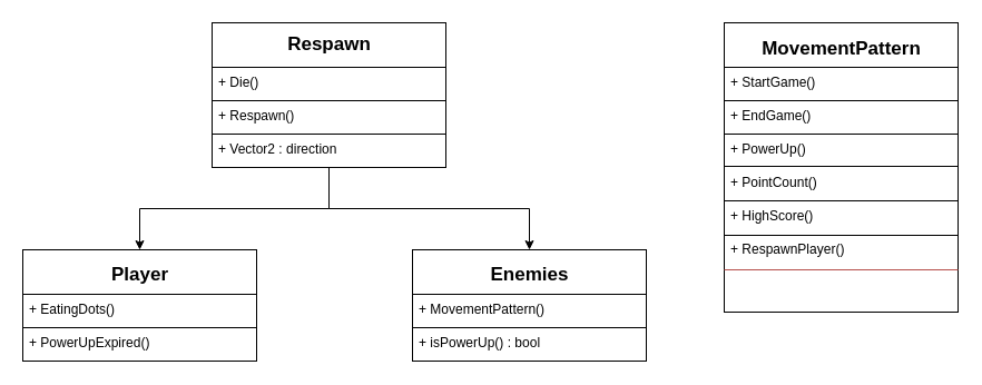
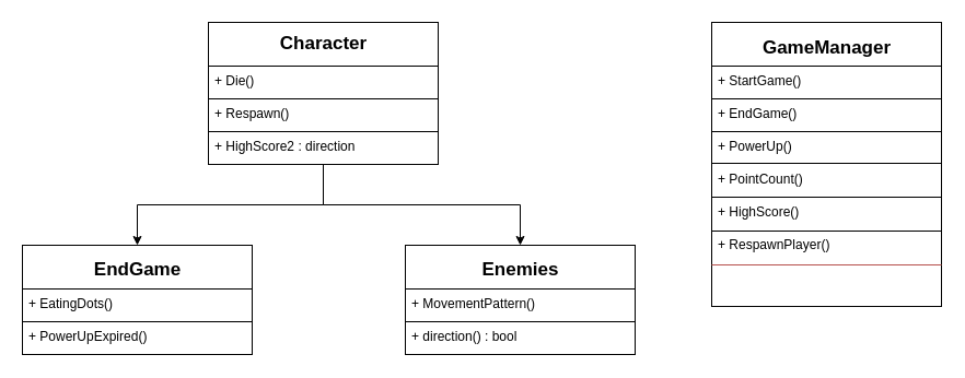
  <mxCell id="0" />
  <mxCell id="1" parent="0" />
  <mxCell id="2" style="edgeStyle=orthogonalEdgeStyle;rounded=0;orthogonalLoop=1;jettySize=auto;html=1;exitX=0.5;exitY=1;exitDx=0;exitDy=0;entryX=0.5;entryY=0;entryDx=0;entryDy=0;" edge="1" parent="1" source="4" target="31"><mxGeometry relative="1" as="geometry" /></mxCell>
  <mxCell id="3" style="edgeStyle=orthogonalEdgeStyle;rounded=0;orthogonalLoop=1;jettySize=auto;html=1;exitX=0.5;exitY=1;exitDx=0;exitDy=0;entryX=0.5;entryY=0;entryDx=0;entryDy=0;" edge="1" parent="1" source="4" target="25"><mxGeometry relative="1" as="geometry" /></mxCell>
  <mxCell id="4" value="&lt;h2 style=&quot;margin: 4px 0px 0px;&quot;&gt;&lt;br&gt;&lt;/h2&gt;" style="verticalAlign=top;align=center;overflow=fill;fontSize=12;fontFamily=Helvetica;html=1;whiteSpace=wrap;gradientColor=none;horizontal=1;fontStyle=0" vertex="1" parent="1"><mxGeometry x="190" width="210" height="130" as="geometry" y="20" /></mxCell>
  <mxCell id="5" value="" style="line;strokeWidth=1;fillColor=none;align=left;verticalAlign=middle;spacingTop=-1;spacingLeft=3;spacingRight=3;rotatable=0;labelPosition=right;points=[];portConstraint=eastwest;strokeColor=inherit;" vertex="1" parent="1"><mxGeometry x="190" y="40" width="210" height="40" as="geometry" /></mxCell>
- <mxCell id="6" value="Respawn" style="text;align=center;fontStyle=1;verticalAlign=middle;spacingLeft=3;spacingRight=3;strokeColor=none;rotatable=0;points=[[0,0.5],[1,0.5]];portConstraint=eastwest;html=1;fontSize=17;" vertex="1" parent="1"><mxGeometry x="190" width="210" height="40" as="geometry" y="20" /></mxCell>
+ <mxCell id="6" value="Character" style="text;align=center;fontStyle=1;verticalAlign=middle;spacingLeft=3;spacingRight=3;strokeColor=none;rotatable=0;points=[[0,0.5],[1,0.5]];portConstraint=eastwest;html=1;fontSize=17;" vertex="1" parent="1"><mxGeometry x="190" width="210" height="40" as="geometry" y="20" /></mxCell>
  <mxCell id="7" value="+ Die()" style="text;strokeColor=none;fillColor=none;align=left;verticalAlign=top;spacingLeft=4;spacingRight=4;overflow=hidden;rotatable=0;points=[[0,0.5],[1,0.5]];portConstraint=eastwest;whiteSpace=wrap;html=1;" vertex="1" parent="1"><mxGeometry x="190" y="60" width="210" height="30" as="geometry" /></mxCell>
  <mxCell id="8" value="" style="line;strokeWidth=1;fillColor=none;align=left;verticalAlign=middle;spacingTop=-1;spacingLeft=3;spacingRight=3;rotatable=0;labelPosition=right;points=[];portConstraint=eastwest;strokeColor=inherit;" vertex="1" parent="1"><mxGeometry x="190" y="80" width="210" height="20" as="geometry" /></mxCell>
  <mxCell id="9" value="+ Respawn()" style="text;strokeColor=none;fillColor=none;align=left;verticalAlign=top;spacingLeft=4;spacingRight=4;overflow=hidden;rotatable=0;points=[[0,0.5],[1,0.5]];portConstraint=eastwest;whiteSpace=wrap;html=1;" vertex="1" parent="1"><mxGeometry x="190" y="90" width="210" height="20" as="geometry" /></mxCell>
  <mxCell id="10" value="&lt;h2 style=&quot;margin: 4px 0px 0px;&quot;&gt;&lt;br&gt;&lt;/h2&gt;" style="verticalAlign=top;align=center;overflow=fill;fontSize=12;fontFamily=Helvetica;html=1;whiteSpace=wrap;gradientColor=none;horizontal=1;fontStyle=0" vertex="1" parent="1"><mxGeometry x="650" width="210" height="260" as="geometry" y="20" /></mxCell>
- <mxCell id="11" value="MovementPattern" style="text;align=center;fontStyle=1;verticalAlign=middle;spacingLeft=3;spacingRight=3;strokeColor=none;rotatable=0;points=[[0,0.5],[1,0.5]];portConstraint=eastwest;html=1;fontSize=17;" vertex="1" parent="1"><mxGeometry x="650" y="24" width="210" height="40" as="geometry" /></mxCell>
+ <mxCell id="11" value="GameManager" style="text;align=center;fontStyle=1;verticalAlign=middle;spacingLeft=3;spacingRight=3;strokeColor=none;rotatable=0;points=[[0,0.5],[1,0.5]];portConstraint=eastwest;html=1;fontSize=17;" vertex="1" parent="1"><mxGeometry x="650" y="24" width="210" height="40" as="geometry" /></mxCell>
  <mxCell id="12" value="" style="line;strokeWidth=1;fillColor=none;align=left;verticalAlign=middle;spacingTop=-1;spacingLeft=3;spacingRight=3;rotatable=0;labelPosition=right;points=[];portConstraint=eastwest;strokeColor=inherit;" vertex="1" parent="1"><mxGeometry x="650" y="56" width="210" height="8" as="geometry" /></mxCell>
  <mxCell id="13" value="+ StartGame()" style="text;strokeColor=none;fillColor=none;align=left;verticalAlign=top;spacingLeft=4;spacingRight=4;overflow=hidden;rotatable=0;points=[[0,0.5],[1,0.5]];portConstraint=eastwest;whiteSpace=wrap;html=1;" vertex="1" parent="1"><mxGeometry x="650" y="60" width="210" height="30" as="geometry" /></mxCell>
  <mxCell id="14" value="" style="line;strokeWidth=1;fillColor=none;align=left;verticalAlign=middle;spacingTop=-1;spacingLeft=3;spacingRight=3;rotatable=0;labelPosition=right;points=[];portConstraint=eastwest;strokeColor=inherit;" vertex="1" parent="1"><mxGeometry x="650" y="86" width="210" height="8" as="geometry" /></mxCell>
  <mxCell id="15" value="+ EndGame()" style="text;strokeColor=none;fillColor=none;align=left;verticalAlign=top;spacingLeft=4;spacingRight=4;overflow=hidden;rotatable=0;points=[[0,0.5],[1,0.5]];portConstraint=eastwest;whiteSpace=wrap;html=1;" vertex="1" parent="1"><mxGeometry x="650" y="90" width="210" height="30" as="geometry" /></mxCell>
  <mxCell id="16" value="" style="line;strokeWidth=1;fillColor=none;align=left;verticalAlign=middle;spacingTop=-1;spacingLeft=3;spacingRight=3;rotatable=0;labelPosition=right;points=[];portConstraint=eastwest;strokeColor=inherit;" vertex="1" parent="1"><mxGeometry x="650" y="110" width="210" height="20" as="geometry" /></mxCell>
  <mxCell id="17" value="+ PowerUp()" style="text;strokeColor=none;fillColor=none;align=left;verticalAlign=top;spacingLeft=4;spacingRight=4;overflow=hidden;rotatable=0;points=[[0,0.5],[1,0.5]];portConstraint=eastwest;whiteSpace=wrap;html=1;" vertex="1" parent="1"><mxGeometry x="650" y="120" width="210" height="30" as="geometry" /></mxCell>
  <mxCell id="18" value="" style="line;strokeWidth=1;fillColor=none;align=left;verticalAlign=middle;spacingTop=-1;spacingLeft=3;spacingRight=3;rotatable=0;labelPosition=right;points=[];portConstraint=eastwest;strokeColor=inherit;" vertex="1" parent="1"><mxGeometry x="650" y="140" width="210" height="18" as="geometry" /></mxCell>
  <mxCell id="19" value="" style="line;strokeWidth=1;fillColor=#f8cecc;align=left;verticalAlign=middle;spacingTop=-1;spacingLeft=3;spacingRight=3;rotatable=0;labelPosition=right;points=[];portConstraint=eastwest;strokeColor=#b85450;" vertex="1" parent="1"><mxGeometry x="650" y="238" width="210" height="8" as="geometry" /></mxCell>
  <mxCell id="20" value="+ PointCount()" style="text;strokeColor=none;fillColor=none;align=left;verticalAlign=top;spacingLeft=4;spacingRight=4;overflow=hidden;rotatable=0;points=[[0,0.5],[1,0.5]];portConstraint=eastwest;whiteSpace=wrap;html=1;" vertex="1" parent="1"><mxGeometry x="650" y="150" width="210" height="30" as="geometry" /></mxCell>
  <mxCell id="21" value="" style="line;strokeWidth=1;fillColor=none;align=left;verticalAlign=middle;spacingTop=-1;spacingLeft=3;spacingRight=3;rotatable=0;labelPosition=right;points=[];portConstraint=eastwest;strokeColor=inherit;" vertex="1" parent="1"><mxGeometry x="650" y="170" width="210" height="20" as="geometry" /></mxCell>
  <mxCell id="22" value="+ HighScore()" style="text;strokeColor=none;fillColor=none;align=left;verticalAlign=top;spacingLeft=4;spacingRight=4;overflow=hidden;rotatable=0;points=[[0,0.5],[1,0.5]];portConstraint=eastwest;whiteSpace=wrap;html=1;" vertex="1" parent="1"><mxGeometry x="650" y="180" width="210" height="30" as="geometry" /></mxCell>
  <mxCell id="23" value="" style="line;strokeWidth=1;fillColor=none;align=left;verticalAlign=middle;spacingTop=-1;spacingLeft=3;spacingRight=3;rotatable=0;labelPosition=right;points=[];portConstraint=eastwest;strokeColor=inherit;" vertex="1" parent="1"><mxGeometry x="650" y="202" width="210" height="18" as="geometry" /></mxCell>
  <mxCell id="24" value="+ RespawnPlayer()" style="text;strokeColor=none;fillColor=none;align=left;verticalAlign=top;spacingLeft=4;spacingRight=4;overflow=hidden;rotatable=0;points=[[0,0.5],[1,0.5]];portConstraint=eastwest;whiteSpace=wrap;html=1;" vertex="1" parent="1"><mxGeometry x="650" y="210" width="210" height="30" as="geometry" /></mxCell>
  <mxCell id="25" value="&lt;p style=&quot;margin:0px;margin-top:4px;text-align:center;&quot;&gt;&lt;br&gt;&lt;br&gt;&lt;/p&gt;" style="verticalAlign=top;align=left;overflow=fill;fontSize=12;fontFamily=Helvetica;html=1;whiteSpace=wrap;" vertex="1" parent="1"><mxGeometry y="224" width="210" height="100" as="geometry" x="20" /></mxCell>
- <mxCell id="26" value="Player" style="text;align=center;fontStyle=1;verticalAlign=middle;spacingLeft=3;spacingRight=3;strokeColor=none;rotatable=0;points=[[0,0.5],[1,0.5]];portConstraint=eastwest;html=1;fontSize=17;" vertex="1" parent="1"><mxGeometry y="230" width="210" height="34" as="geometry" x="20" /></mxCell>
+ <mxCell id="26" value="EndGame" style="text;align=center;fontStyle=1;verticalAlign=middle;spacingLeft=3;spacingRight=3;strokeColor=none;rotatable=0;points=[[0,0.5],[1,0.5]];portConstraint=eastwest;html=1;fontSize=17;" vertex="1" parent="1"><mxGeometry y="230" width="210" height="34" as="geometry" x="20" /></mxCell>
  <mxCell id="27" value="" style="line;strokeWidth=1;fillColor=none;align=left;verticalAlign=middle;spacingTop=-1;spacingLeft=3;spacingRight=3;rotatable=0;labelPosition=right;points=[];portConstraint=eastwest;strokeColor=inherit;" vertex="1" parent="1"><mxGeometry y="260" width="210" height="8" as="geometry" x="20" /></mxCell>
  <mxCell id="28" value="+ EatingDots()" style="text;strokeColor=none;fillColor=none;align=left;verticalAlign=top;spacingLeft=4;spacingRight=4;overflow=hidden;rotatable=0;points=[[0,0.5],[1,0.5]];portConstraint=eastwest;whiteSpace=wrap;html=1;" vertex="1" parent="1"><mxGeometry y="264" width="210" height="30" as="geometry" x="20" /></mxCell>
  <mxCell id="29" value="" style="line;strokeWidth=1;fillColor=none;align=left;verticalAlign=middle;spacingTop=-1;spacingLeft=3;spacingRight=3;rotatable=0;labelPosition=right;points=[];portConstraint=eastwest;strokeColor=inherit;" vertex="1" parent="1"><mxGeometry y="290" width="210" height="8" as="geometry" x="20" /></mxCell>
  <mxCell id="30" value="+ PowerUpExpired()" style="text;strokeColor=none;fillColor=none;align=left;verticalAlign=top;spacingLeft=4;spacingRight=4;overflow=hidden;rotatable=0;points=[[0,0.5],[1,0.5]];portConstraint=eastwest;whiteSpace=wrap;html=1;" vertex="1" parent="1"><mxGeometry y="294" width="210" height="30" as="geometry" x="20" /></mxCell>
  <mxCell id="31" value="&lt;p style=&quot;margin:0px;margin-top:4px;text-align:center;&quot;&gt;&lt;br&gt;&lt;br&gt;&lt;/p&gt;" style="verticalAlign=top;align=left;overflow=fill;fontSize=12;fontFamily=Helvetica;html=1;whiteSpace=wrap;" vertex="1" parent="1"><mxGeometry x="370" y="224" width="210" height="100" as="geometry" /></mxCell>
  <mxCell id="32" value="Enemies" style="text;align=center;fontStyle=1;verticalAlign=middle;spacingLeft=3;spacingRight=3;strokeColor=none;rotatable=0;points=[[0,0.5],[1,0.5]];portConstraint=eastwest;html=1;fontSize=17;" vertex="1" parent="1"><mxGeometry x="370" y="230" width="210" height="34" as="geometry" /></mxCell>
  <mxCell id="33" value="" style="line;strokeWidth=1;fillColor=none;align=left;verticalAlign=middle;spacingTop=-1;spacingLeft=3;spacingRight=3;rotatable=0;labelPosition=right;points=[];portConstraint=eastwest;strokeColor=inherit;" vertex="1" parent="1"><mxGeometry x="370" y="260" width="210" height="8" as="geometry" /></mxCell>
  <mxCell id="34" value="+ MovementPattern()" style="text;strokeColor=none;fillColor=none;align=left;verticalAlign=top;spacingLeft=4;spacingRight=4;overflow=hidden;rotatable=0;points=[[0,0.5],[1,0.5]];portConstraint=eastwest;whiteSpace=wrap;html=1;" vertex="1" parent="1"><mxGeometry x="370" y="264" width="210" height="30" as="geometry" /></mxCell>
  <mxCell id="35" value="" style="line;strokeWidth=1;fillColor=none;align=left;verticalAlign=middle;spacingTop=-1;spacingLeft=3;spacingRight=3;rotatable=0;labelPosition=right;points=[];portConstraint=eastwest;strokeColor=inherit;" vertex="1" parent="1"><mxGeometry x="370" y="290" width="210" height="8" as="geometry" /></mxCell>
- <mxCell id="36" value="+ isPowerUp() : bool" style="text;strokeColor=none;fillColor=none;align=left;verticalAlign=top;spacingLeft=4;spacingRight=4;overflow=hidden;rotatable=0;points=[[0,0.5],[1,0.5]];portConstraint=eastwest;whiteSpace=wrap;html=1;" vertex="1" parent="1"><mxGeometry x="370" y="294" width="210" height="30" as="geometry" /></mxCell>
+ <mxCell id="36" value="+ direction() : bool" style="text;strokeColor=none;fillColor=none;align=left;verticalAlign=top;spacingLeft=4;spacingRight=4;overflow=hidden;rotatable=0;points=[[0,0.5],[1,0.5]];portConstraint=eastwest;whiteSpace=wrap;html=1;" vertex="1" parent="1"><mxGeometry x="370" y="294" width="210" height="30" as="geometry" /></mxCell>
  <mxCell id="37" value="" style="line;strokeWidth=1;fillColor=none;align=left;verticalAlign=middle;spacingTop=-1;spacingLeft=3;spacingRight=3;rotatable=0;labelPosition=right;points=[];portConstraint=eastwest;strokeColor=none;" vertex="1" parent="1"><mxGeometry x="650" y="232" width="210" height="8" as="geometry" /></mxCell>
  <mxCell id="38" value="" style="line;strokeWidth=1;fillColor=none;align=left;verticalAlign=middle;spacingTop=-1;spacingLeft=3;spacingRight=3;rotatable=0;labelPosition=right;points=[];portConstraint=eastwest;strokeColor=inherit;" vertex="1" parent="1"><mxGeometry x="190" y="116" width="210" height="8" as="geometry" /></mxCell>
- <mxCell id="39" value="+ Vector2 : direction" style="text;strokeColor=none;fillColor=none;align=left;verticalAlign=top;spacingLeft=4;spacingRight=4;overflow=hidden;rotatable=0;points=[[0,0.5],[1,0.5]];portConstraint=eastwest;whiteSpace=wrap;html=1;" vertex="1" parent="1"><mxGeometry x="190" y="120" width="210" height="20" as="geometry" /></mxCell>
+ <mxCell id="39" value="+ HighScore2 : direction" style="text;strokeColor=none;fillColor=none;align=left;verticalAlign=top;spacingLeft=4;spacingRight=4;overflow=hidden;rotatable=0;points=[[0,0.5],[1,0.5]];portConstraint=eastwest;whiteSpace=wrap;html=1;" vertex="1" parent="1"><mxGeometry x="190" y="120" width="210" height="20" as="geometry" /></mxCell>
